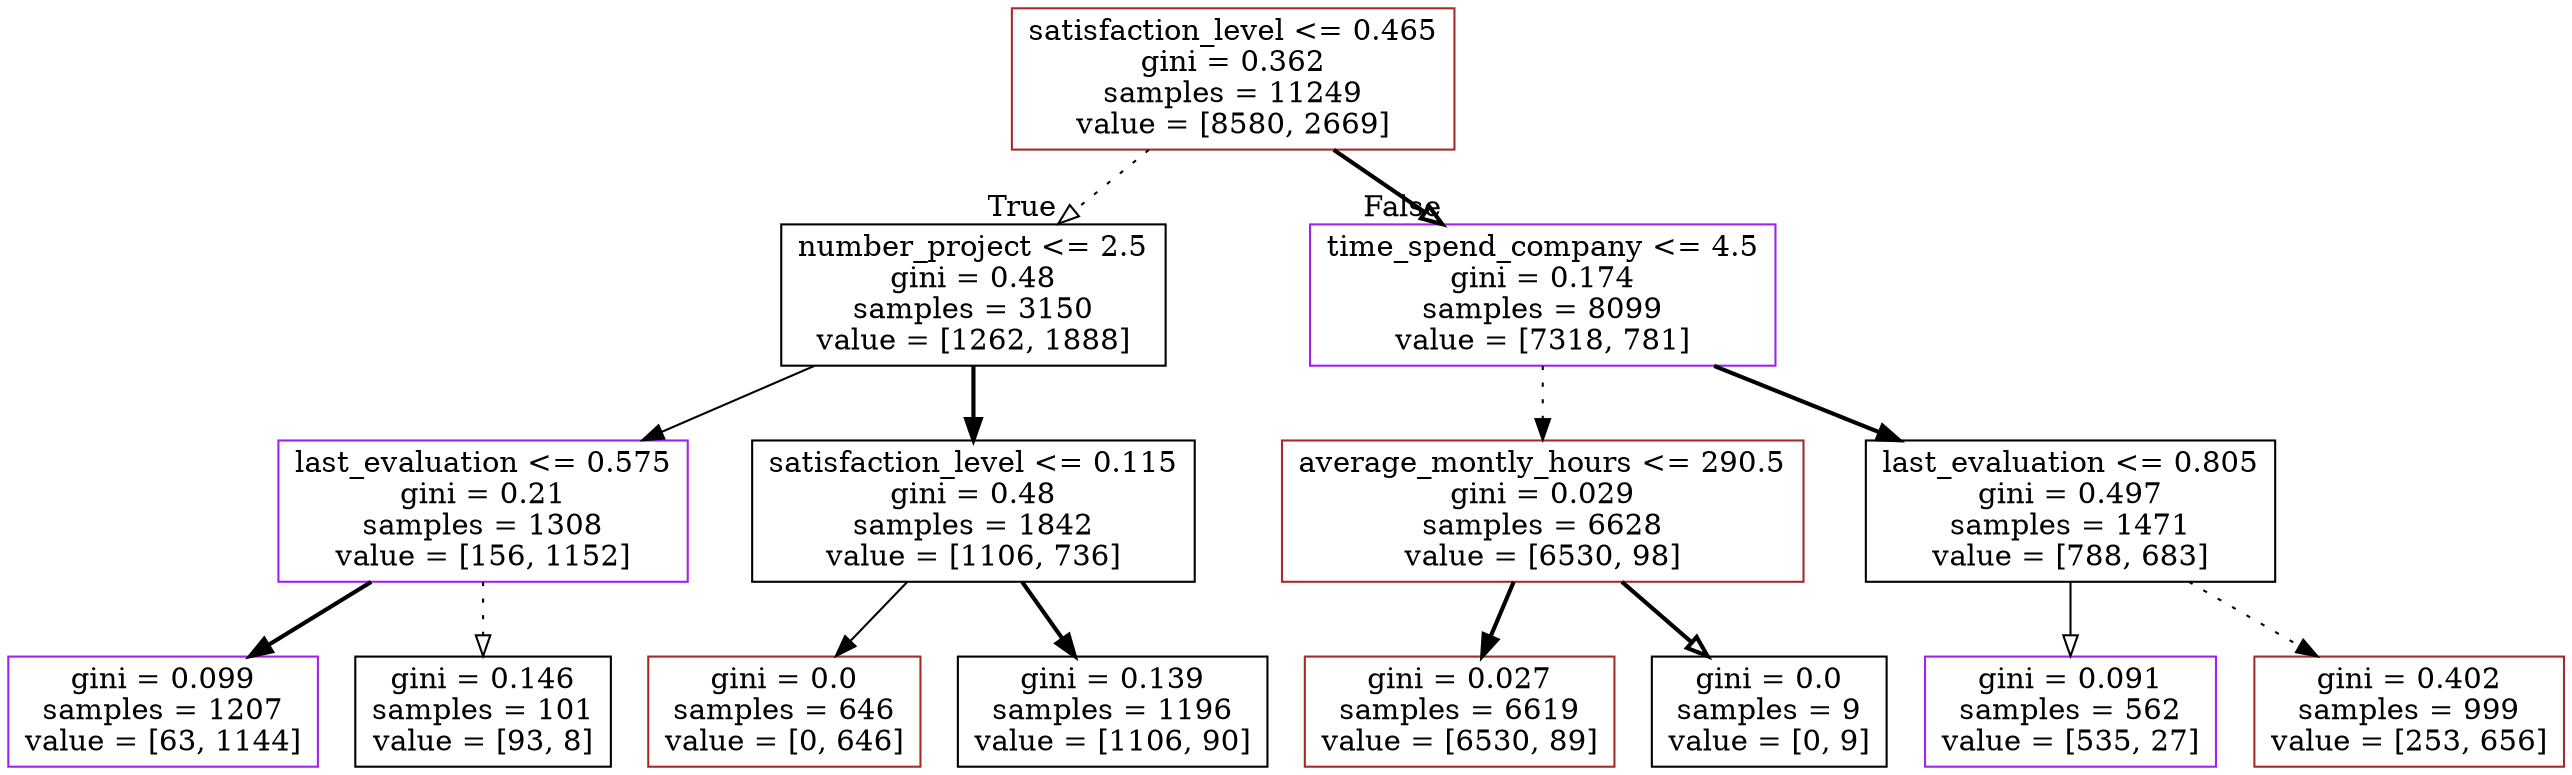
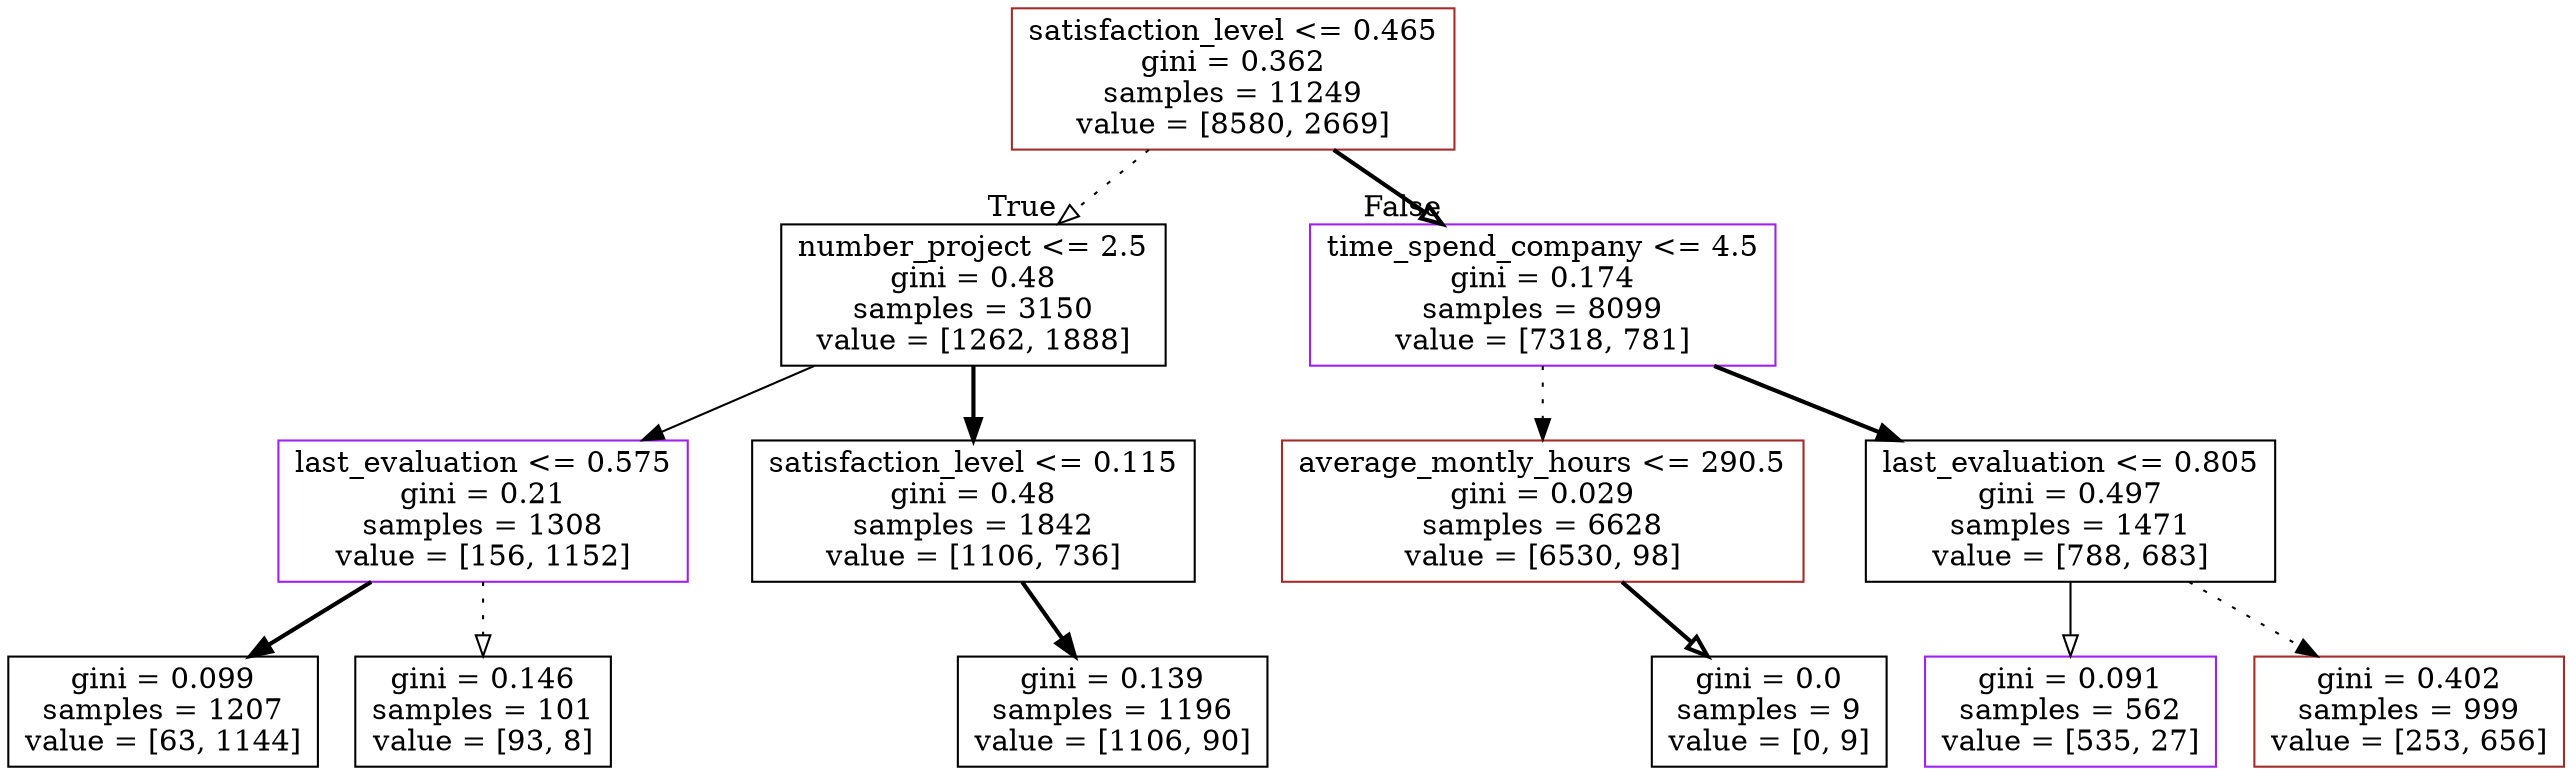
  digraph {
    node [color=black shape=box]
    edge [arrowhead=normal style=bold]
    n1 [color=brown label="satisfaction_level <= 0.465\ngini = 0.362\nsamples = 11249\nvalue = [8580, 2669]"]
    n2 [label="number_project <= 2.5\ngini = 0.48\nsamples = 3150\nvalue = [1262, 1888]"]
    n3 [color=purple label="time_spend_company <= 4.5\ngini = 0.174\nsamples = 8099\nvalue = [7318, 781]"]
    n4 [color=purple label="last_evaluation <= 0.575\ngini = 0.21\nsamples = 1308\nvalue = [156, 1152]"]
    n5 [label="satisfaction_level <= 0.115\ngini = 0.48\nsamples = 1842\nvalue = [1106, 736]"]
    n6 [color=brown label="average_montly_hours <= 290.5\ngini = 0.029\nsamples = 6628\nvalue = [6530, 98]"]
    n7 [label="last_evaluation <= 0.805\ngini = 0.497\nsamples = 1471\nvalue = [788, 683]"]
-   n8 [color=purple label="gini = 0.099\nsamples = 1207\nvalue = [63, 1144]"]
+   n8 [label="gini = 0.099\nsamples = 1207\nvalue = [63, 1144]"]
    n9 [label="gini = 0.146\nsamples = 101\nvalue = [93, 8]"]
-   n10 [color=brown label="gini = 0.0\nsamples = 646\nvalue = [0, 646]"]
    n11 [label="gini = 0.139\nsamples = 1196\nvalue = [1106, 90]"]
-   n12 [color=brown label="gini = 0.027\nsamples = 6619\nvalue = [6530, 89]"]
    n13 [label="gini = 0.0\nsamples = 9\nvalue = [0, 9]"]
    n14 [color=purple label="gini = 0.091\nsamples = 562\nvalue = [535, 27]"]
    n15 [color=brown label="gini = 0.402\nsamples = 999\nvalue = [253, 656]"]
    n1 -> n2 [arrowhead=onormal headlabel=True labelangle=45 labeldistance=2.5 style=dotted]
    n1 -> n3 [arrowhead=onormal headlabel=False labelangle=-45 labeldistance=2.5]
    n2 -> n4 [style=solid]
    n2 -> n5
    n3 -> n6 [style=dotted]
    n3 -> n7
    n4 -> n8
    n4 -> n9 [arrowhead=onormal style=dotted]
-   n5 -> n10 [style=solid]
    n5 -> n11
-   n6 -> n12
    n6 -> n13 [arrowhead=onormal]
    n7 -> n14 [arrowhead=onormal style=solid]
    n7 -> n15 [style=dotted]
  }
